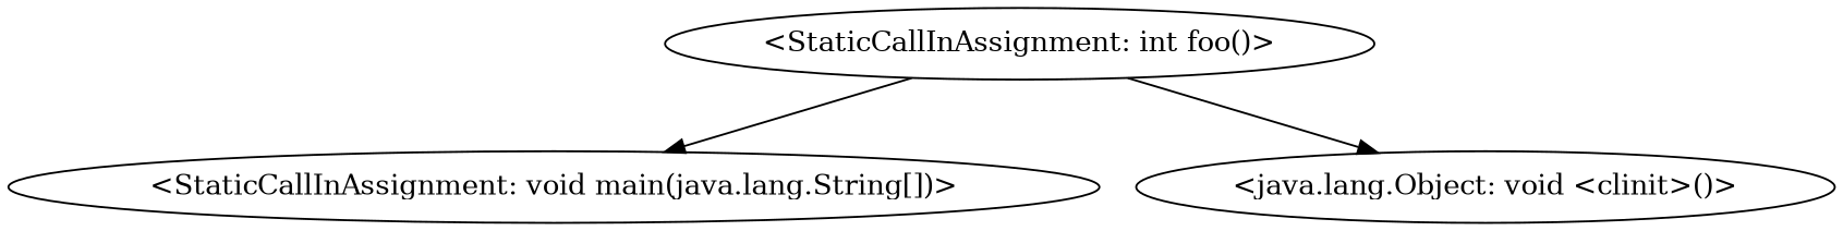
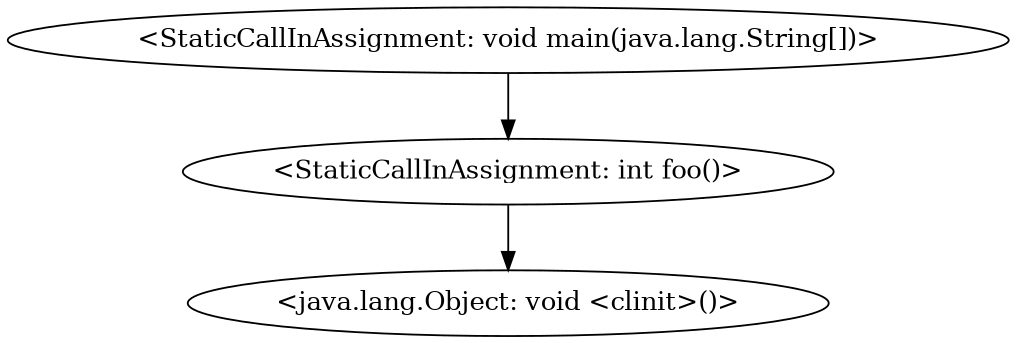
  digraph {
    "<StaticCallInAssignment: void main(java.lang.String[])>"
    "<StaticCallInAssignment: int foo()>"
    "<java.lang.Object: void <clinit>()>"
-   "<StaticCallInAssignment: int foo()>" -> "<StaticCallInAssignment: void main(java.lang.String[])>"
+   "<StaticCallInAssignment: void main(java.lang.String[])>" -> "<StaticCallInAssignment: int foo()>"
    "<StaticCallInAssignment: int foo()>" -> "<java.lang.Object: void <clinit>()>"
  }
